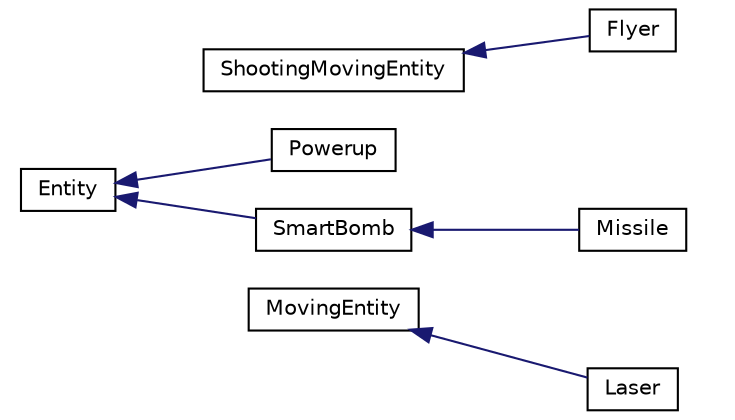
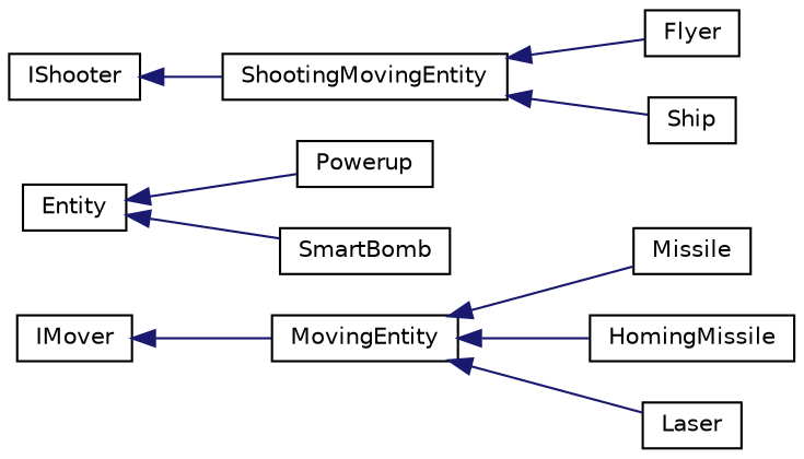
  digraph {
    rankdir=LR
    node [color=black fillcolor=white fontname=Helvetica fontsize=10 shape=record style=filled]
    edge [color=midnightblue dir=back fontname=Helvetica fontsize=10 labelfontname=Helvetica labelfontsize=10 style=solid]
    n1 [height=0.2 label=Entity width=0.4]
    n2 [height=0.2 label=Powerup width=0.4]
    n3 [height=0.2 label=SmartBomb width=0.4]
    n4 [height=0.2 label=MovingEntity width=0.4]
+   n5 [height=0.2 label=HomingMissile width=0.4]
    n6 [height=0.2 label=Laser width=0.4]
    n7 [height=0.2 label=Missile width=0.4]
    n8 [height=0.2 label=ShootingMovingEntity width=0.4]
    n9 [height=0.2 label=Flyer width=0.4]
+   n10 [height=0.2 label=Ship width=0.4]
+   n11 [height=0.2 label=IMover width=0.4]
+   n12 [height=0.2 label=IShooter width=0.4]
    n1 -> n2
    n1 -> n3
+   n4 -> n5
    n4 -> n6
-   n3 -> n7
+   n4 -> n7
    n8 -> n9
+   n8 -> n10
+   n11 -> n4
+   n12 -> n8
  }
